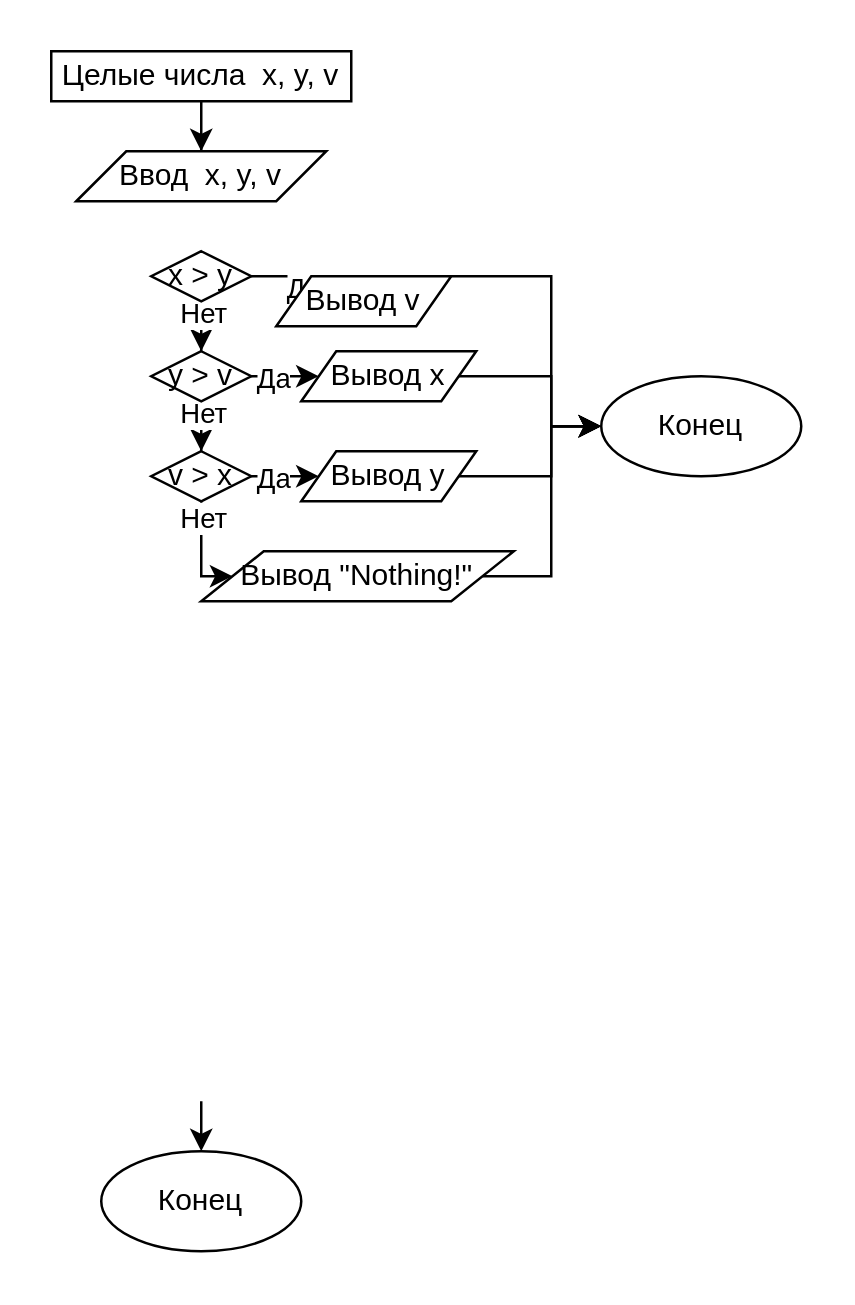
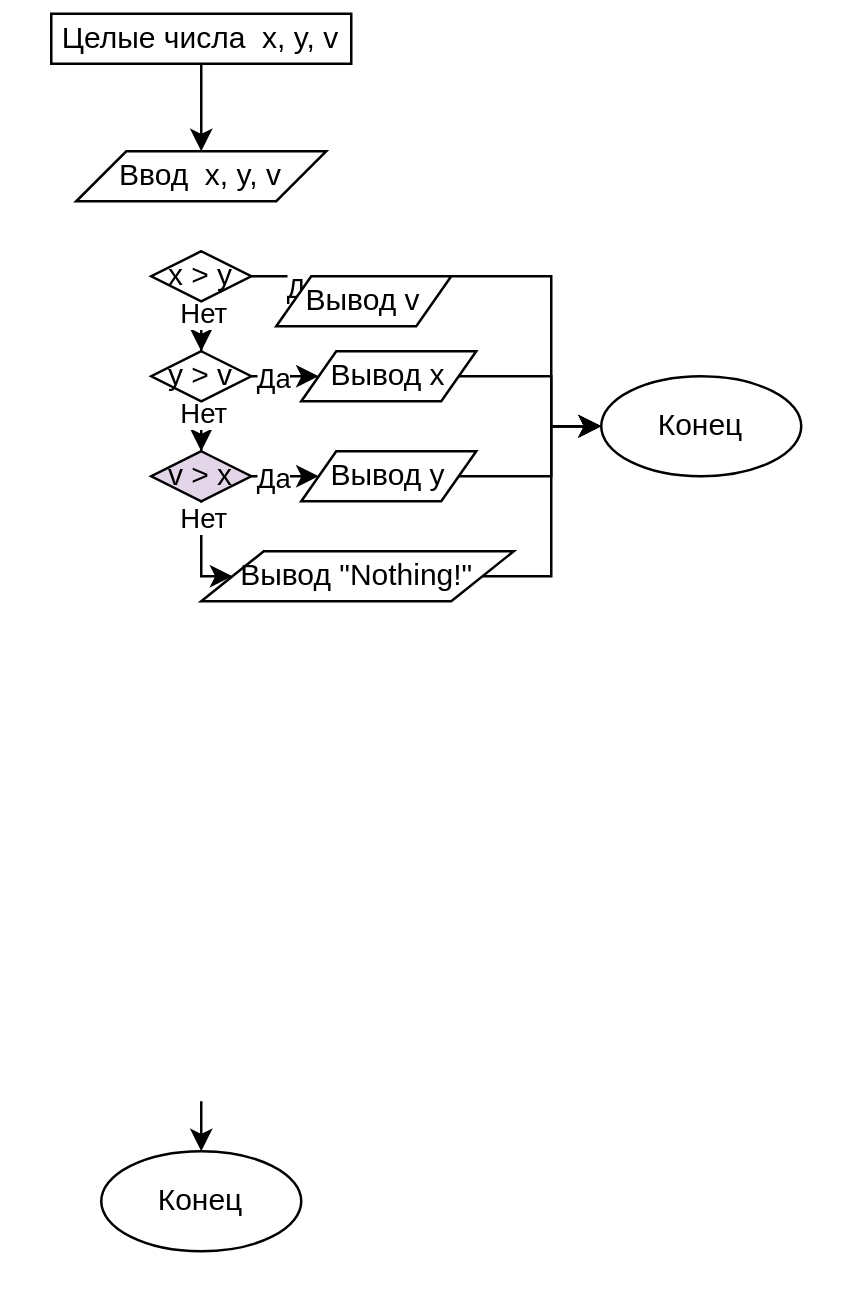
  <mxCell id="0" />
  <mxCell id="1" parent="0" />
  <mxCell id="2" style="edgeStyle=orthogonalEdgeStyle;rounded=0;orthogonalLoop=1;jettySize=auto;html=1;entryX=0.5;entryY=0;entryDx=0;entryDy=0;" edge="1" parent="1" target="3"><mxGeometry relative="1" as="geometry"><mxPoint x="80" y="440" as="sourcePoint" /></mxGeometry></mxCell>
  <mxCell id="3" value="Конец" style="ellipse;whiteSpace=wrap;html=1;" vertex="1" parent="1"><mxGeometry x="40" y="460" width="80" height="40" as="geometry" /></mxCell>
  <mxCell id="4" style="edgeStyle=orthogonalEdgeStyle;rounded=0;orthogonalLoop=1;jettySize=auto;html=1;" edge="1" parent="1" source="5" target="6"><mxGeometry relative="1" as="geometry" /></mxCell>
- <mxCell id="5" value="Целые числа&amp;nbsp; x, y, v" style="rounded=0;whiteSpace=wrap;html=1;" vertex="1" parent="1"><mxGeometry x="20" y="20" width="120" height="20" as="geometry" /></mxCell>
+ <mxCell id="5" value="Целые числа&amp;nbsp; x, y, v" style="rounded=0;whiteSpace=wrap;html=1;" vertex="1" parent="1"><mxGeometry x="20" y="5" width="120" height="20" as="geometry" /></mxCell>
  <mxCell id="6" value="Ввод&amp;nbsp;&amp;nbsp;x, y, v" style="shape=parallelogram;perimeter=parallelogramPerimeter;whiteSpace=wrap;html=1;" vertex="1" parent="1"><mxGeometry x="30" y="60" width="100" height="20" as="geometry" /></mxCell>
  <mxCell id="7" style="edgeStyle=orthogonalEdgeStyle;rounded=0;orthogonalLoop=1;jettySize=auto;html=1;entryX=0;entryY=0.5;entryDx=0;entryDy=0;" edge="1" parent="1" source="11" target="13"><mxGeometry relative="1" as="geometry" /></mxCell>
  <mxCell id="8" value="Да" style="edgeLabel;html=1;align=center;verticalAlign=middle;resizable=0;points=[];" vertex="1" connectable="0" parent="7"><mxGeometry x="0.434" relative="1" as="geometry"><mxPoint as="offset" /></mxGeometry></mxCell>
  <mxCell id="9" style="edgeStyle=orthogonalEdgeStyle;rounded=0;orthogonalLoop=1;jettySize=auto;html=1;entryX=0.5;entryY=0;entryDx=0;entryDy=0;" edge="1" parent="1" source="11" target="18"><mxGeometry relative="1" as="geometry" /></mxCell>
  <mxCell id="10" value="Нет" style="edgeLabel;html=1;align=center;verticalAlign=middle;resizable=0;points=[];" vertex="1" connectable="0" parent="9"><mxGeometry x="0.487" relative="1" as="geometry"><mxPoint y="-1" as="offset" /></mxGeometry></mxCell>
  <mxCell id="11" value="x &amp;gt; y" style="rhombus;whiteSpace=wrap;html=1;" vertex="1" parent="1"><mxGeometry x="60" y="100" width="40" height="20" as="geometry" /></mxCell>
  <mxCell id="12" style="edgeStyle=orthogonalEdgeStyle;rounded=0;orthogonalLoop=1;jettySize=auto;html=1;entryX=0;entryY=0.5;entryDx=0;entryDy=0;" edge="1" parent="1" source="13" target="30"><mxGeometry relative="1" as="geometry"><Array as="points"><mxPoint x="220" y="110" /><mxPoint x="220" y="170" /></Array></mxGeometry></mxCell>
  <mxCell id="13" value="Вывод v" style="shape=parallelogram;perimeter=parallelogramPerimeter;whiteSpace=wrap;html=1;" vertex="1" parent="1"><mxGeometry x="110" y="110" width="70" height="20" as="geometry" /></mxCell>
  <mxCell id="14" style="edgeStyle=orthogonalEdgeStyle;rounded=0;orthogonalLoop=1;jettySize=auto;html=1;entryX=0;entryY=0.5;entryDx=0;entryDy=0;" edge="1" parent="1" source="18" target="20"><mxGeometry relative="1" as="geometry" /></mxCell>
  <mxCell id="15" value="Да" style="edgeLabel;html=1;align=center;verticalAlign=middle;resizable=0;points=[];" vertex="1" connectable="0" parent="14"><mxGeometry x="0.434" relative="1" as="geometry"><mxPoint as="offset" /></mxGeometry></mxCell>
  <mxCell id="16" style="edgeStyle=orthogonalEdgeStyle;rounded=0;orthogonalLoop=1;jettySize=auto;html=1;entryX=0.5;entryY=0;entryDx=0;entryDy=0;" edge="1" parent="1" source="18" target="25"><mxGeometry relative="1" as="geometry" /></mxCell>
  <mxCell id="17" value="Нет" style="edgeLabel;html=1;align=center;verticalAlign=middle;resizable=0;points=[];" vertex="1" connectable="0" parent="16"><mxGeometry x="-0.823" relative="1" as="geometry"><mxPoint y="-1" as="offset" /></mxGeometry></mxCell>
  <mxCell id="18" value="y &amp;gt; v" style="rhombus;whiteSpace=wrap;html=1;" vertex="1" parent="1"><mxGeometry x="60" y="140" width="40" height="20" as="geometry" /></mxCell>
  <mxCell id="19" style="edgeStyle=orthogonalEdgeStyle;rounded=0;orthogonalLoop=1;jettySize=auto;html=1;entryX=0;entryY=0.5;entryDx=0;entryDy=0;" edge="1" parent="1" source="20" target="30"><mxGeometry relative="1" as="geometry"><Array as="points"><mxPoint x="220" y="150" /><mxPoint x="220" y="170" /></Array></mxGeometry></mxCell>
  <mxCell id="20" value="Вывод x" style="shape=parallelogram;perimeter=parallelogramPerimeter;whiteSpace=wrap;html=1;" vertex="1" parent="1"><mxGeometry x="120" y="140" width="70" height="20" as="geometry" /></mxCell>
  <mxCell id="21" style="edgeStyle=orthogonalEdgeStyle;rounded=0;orthogonalLoop=1;jettySize=auto;html=1;entryX=0;entryY=0.5;entryDx=0;entryDy=0;" edge="1" parent="1" source="25" target="27"><mxGeometry relative="1" as="geometry" /></mxCell>
  <mxCell id="22" value="Да" style="edgeLabel;html=1;align=center;verticalAlign=middle;resizable=0;points=[];" vertex="1" connectable="0" parent="21"><mxGeometry x="0.434" relative="1" as="geometry"><mxPoint as="offset" /></mxGeometry></mxCell>
  <mxCell id="23" style="edgeStyle=orthogonalEdgeStyle;rounded=0;orthogonalLoop=1;jettySize=auto;html=1;entryX=0;entryY=0.5;entryDx=0;entryDy=0;" edge="1" parent="1" source="25" target="29"><mxGeometry relative="1" as="geometry"><Array as="points"><mxPoint x="80" y="230" /></Array></mxGeometry></mxCell>
  <mxCell id="24" value="Нет" style="edgeLabel;html=1;align=center;verticalAlign=middle;resizable=0;points=[];" vertex="1" connectable="0" parent="23"><mxGeometry x="-0.697" relative="1" as="geometry"><mxPoint as="offset" /></mxGeometry></mxCell>
- <mxCell id="25" value="v &amp;gt; x" style="rhombus;whiteSpace=wrap;html=1;" vertex="1" parent="1"><mxGeometry x="60" y="180" width="40" height="20" as="geometry" /></mxCell>
+ <mxCell id="25" value="v &amp;gt; x" style="rhombus;whiteSpace=wrap;html=1;fillColor=#e1d5e7;" vertex="1" parent="1"><mxGeometry x="60" y="180" width="40" height="20" as="geometry" /></mxCell>
  <mxCell id="26" style="edgeStyle=orthogonalEdgeStyle;rounded=0;orthogonalLoop=1;jettySize=auto;html=1;entryX=0;entryY=0.5;entryDx=0;entryDy=0;" edge="1" parent="1" source="27" target="30"><mxGeometry relative="1" as="geometry"><Array as="points"><mxPoint x="220" y="190" /><mxPoint x="220" y="170" /></Array></mxGeometry></mxCell>
  <mxCell id="27" value="Вывод y" style="shape=parallelogram;perimeter=parallelogramPerimeter;whiteSpace=wrap;html=1;" vertex="1" parent="1"><mxGeometry x="120" y="180" width="70" height="20" as="geometry" /></mxCell>
  <mxCell id="28" style="edgeStyle=orthogonalEdgeStyle;rounded=0;orthogonalLoop=1;jettySize=auto;html=1;entryX=0;entryY=0.5;entryDx=0;entryDy=0;" edge="1" parent="1" source="29" target="30"><mxGeometry relative="1" as="geometry"><Array as="points"><mxPoint x="220" y="230" /><mxPoint x="220" y="170" /></Array></mxGeometry></mxCell>
  <mxCell id="29" value="Вывод&amp;nbsp;&quot;Nothing!&quot;" style="shape=parallelogram;perimeter=parallelogramPerimeter;whiteSpace=wrap;html=1;" vertex="1" parent="1"><mxGeometry x="80" y="220" width="125" height="20" as="geometry" /></mxCell>
  <mxCell id="30" value="Конец" style="ellipse;whiteSpace=wrap;html=1;" vertex="1" parent="1"><mxGeometry x="240" y="150" width="80" height="40" as="geometry" /></mxCell>
